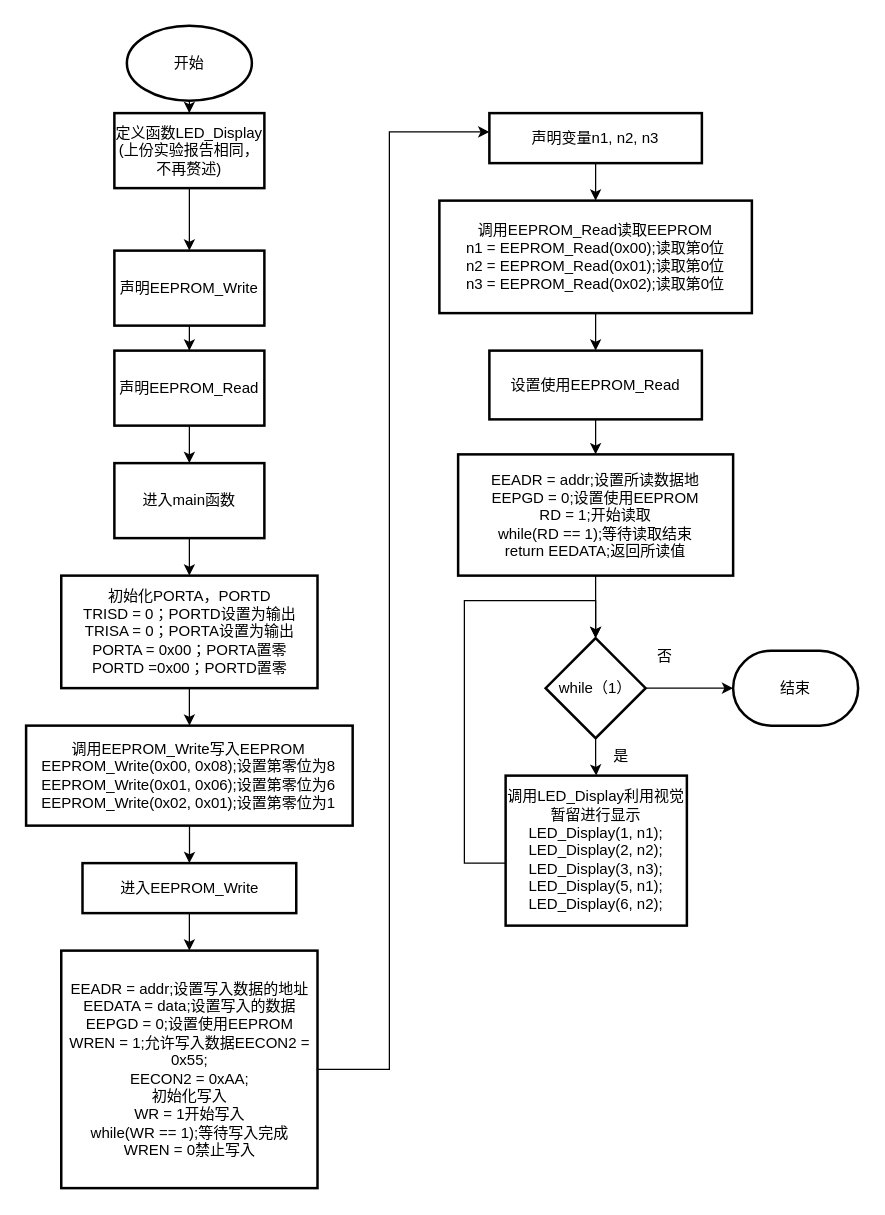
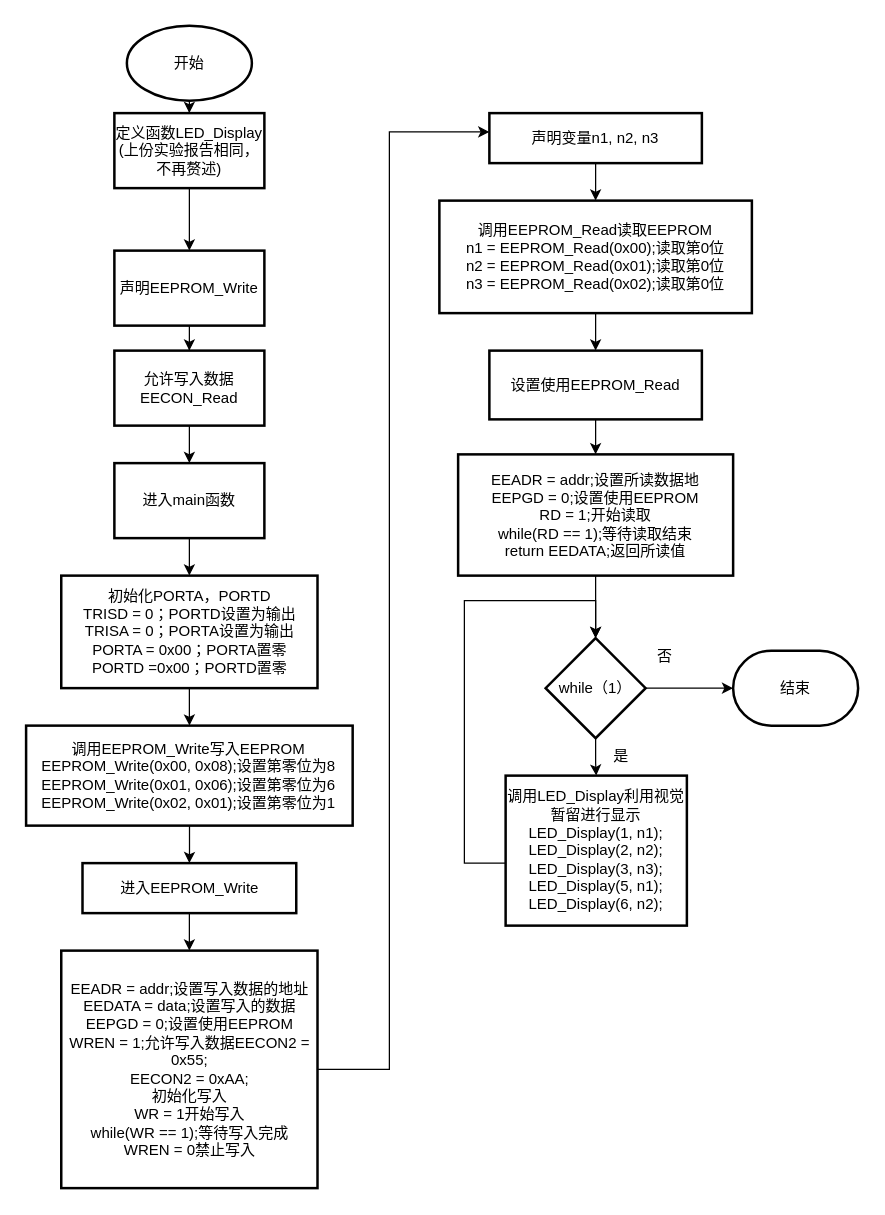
  <mxCell id="0" />
  <mxCell id="1" parent="0" />
  <mxCell id="2" value="" style="edgeStyle=orthogonalEdgeStyle;rounded=0;orthogonalLoop=1;jettySize=auto;html=1;" edge="1" parent="1" source="3" target="6"><mxGeometry relative="1" as="geometry" /></mxCell>
  <mxCell id="3" value="开始" style="strokeWidth=2;html=1;shape=mxgraph.flowchart.start_1;whiteSpace=wrap;" vertex="1" parent="1"><mxGeometry x="101" y="20" width="100" height="60" as="geometry" /></mxCell>
  <mxCell id="4" value="结束" style="strokeWidth=2;html=1;shape=mxgraph.flowchart.terminator;whiteSpace=wrap;" vertex="1" parent="1"><mxGeometry x="586" y="520" width="100" height="60" as="geometry" /></mxCell>
  <mxCell id="5" style="edgeStyle=orthogonalEdgeStyle;rounded=0;orthogonalLoop=1;jettySize=auto;html=1;" edge="1" parent="1" source="6" target="8"><mxGeometry relative="1" as="geometry" /></mxCell>
  <mxCell id="6" value="定义函数LED_Display&lt;br&gt;(上份实验报告相同，不再赘述)" style="whiteSpace=wrap;html=1;strokeWidth=2;" vertex="1" parent="1"><mxGeometry x="91" y="90" width="120" height="60" as="geometry" /></mxCell>
  <mxCell id="7" style="edgeStyle=orthogonalEdgeStyle;rounded=0;orthogonalLoop=1;jettySize=auto;html=1;" edge="1" parent="1" source="8" target="10"><mxGeometry relative="1" as="geometry" /></mxCell>
  <mxCell id="8" value="声明EEPROM_Write" style="whiteSpace=wrap;html=1;strokeWidth=2;" vertex="1" parent="1"><mxGeometry x="91" y="200" width="120" height="60" as="geometry" /></mxCell>
  <mxCell id="9" style="edgeStyle=orthogonalEdgeStyle;rounded=0;orthogonalLoop=1;jettySize=auto;html=1;" edge="1" parent="1" source="10" target="12"><mxGeometry relative="1" as="geometry" /></mxCell>
- <mxCell id="10" value="声明EEPROM_Read" style="whiteSpace=wrap;html=1;strokeWidth=2;" vertex="1" parent="1"><mxGeometry x="91" y="280" width="120" height="60" as="geometry" /></mxCell>
+ <mxCell id="10" value="允许写入数据EECON_Read" style="whiteSpace=wrap;html=1;strokeWidth=2;" vertex="1" parent="1"><mxGeometry x="91" y="280" width="120" height="60" as="geometry" /></mxCell>
  <mxCell id="11" style="edgeStyle=orthogonalEdgeStyle;rounded=0;orthogonalLoop=1;jettySize=auto;html=1;" edge="1" parent="1" source="12" target="14"><mxGeometry relative="1" as="geometry" /></mxCell>
  <mxCell id="12" value="进入main函数" style="whiteSpace=wrap;html=1;strokeWidth=2;" vertex="1" parent="1"><mxGeometry x="91" y="370" width="120" height="60" as="geometry" /></mxCell>
  <mxCell id="13" style="edgeStyle=orthogonalEdgeStyle;rounded=0;orthogonalLoop=1;jettySize=auto;html=1;" edge="1" parent="1" source="14" target="16"><mxGeometry relative="1" as="geometry" /></mxCell>
  <mxCell id="14" value="初始化PORTA，PORTD&lt;br&gt;TRISD = 0；PORTD设置为输出&lt;br&gt;TRISA = 0；PORTA设置为输出&lt;br&gt;PORTA = 0x00；PORTA置零&lt;br&gt;PORTD =0x00；PORTD置零" style="whiteSpace=wrap;html=1;strokeWidth=2;" vertex="1" parent="1"><mxGeometry x="48.5" y="460" width="205" height="90" as="geometry" /></mxCell>
  <mxCell id="15" style="edgeStyle=orthogonalEdgeStyle;rounded=0;orthogonalLoop=1;jettySize=auto;html=1;" edge="1" parent="1" source="16" target="18"><mxGeometry relative="1" as="geometry" /></mxCell>
  <mxCell id="16" value="调用EEPROM_Write写入EEPROM&lt;br&gt;&lt;span style=&quot;background-color: initial;&quot;&gt;EEPROM_Write(0x00, 0x08);设置第零位为8&lt;br&gt;&lt;/span&gt;&lt;span style=&quot;background-color: initial;&quot;&gt;EEPROM_Write(0x01, 0x06);&lt;/span&gt;设置第零位为6&lt;br&gt;&lt;span style=&quot;background-color: initial;&quot;&gt;EEPROM_Write(0x02, 0x01);&lt;/span&gt;设置第零位为1" style="whiteSpace=wrap;html=1;strokeWidth=2;" vertex="1" parent="1"><mxGeometry x="20.38" y="580" width="261.25" height="80" as="geometry" /></mxCell>
  <mxCell id="17" style="edgeStyle=orthogonalEdgeStyle;rounded=0;orthogonalLoop=1;jettySize=auto;html=1;" edge="1" parent="1" source="18" target="20"><mxGeometry relative="1" as="geometry" /></mxCell>
  <mxCell id="18" value="进入EEPROM_Write" style="whiteSpace=wrap;html=1;strokeWidth=2;" vertex="1" parent="1"><mxGeometry x="65.5" y="690" width="171" height="40" as="geometry" /></mxCell>
  <mxCell id="19" style="edgeStyle=orthogonalEdgeStyle;rounded=0;orthogonalLoop=1;jettySize=auto;html=1;" edge="1" parent="1" source="20" target="22"><mxGeometry relative="1" as="geometry"><Array as="points"><mxPoint x="311" y="855" /><mxPoint x="311" y="105" /></Array></mxGeometry></mxCell>
  <mxCell id="20" value="EEADR = addr;设置写入数据的地址&lt;br&gt;EEDATA = data;设置写入的数据&lt;br&gt;EEPGD = 0;设置使用EEPROM&lt;br&gt;WREN = 1;允许写入数据&lt;span style=&quot;background-color: initial;&quot;&gt;EECON2 = 0x55;&lt;/span&gt;&lt;br&gt;&lt;div&gt;&lt;span style=&quot;background-color: initial;&quot;&gt;EECON2 = 0xAA;&lt;/span&gt;&lt;/div&gt;&lt;div&gt;&lt;span style=&quot;background-color: initial;&quot;&gt;初始化写入&lt;/span&gt;&lt;/div&gt;&lt;div&gt;&lt;span style=&quot;background-color: initial;&quot;&gt;WR = 1开始写入&lt;br&gt;&lt;/span&gt;&lt;/div&gt;&lt;div&gt;&lt;span style=&quot;background-color: initial;&quot;&gt;while(WR == 1);等待写入完成&lt;/span&gt;&lt;/div&gt;&lt;div&gt;&lt;span style=&quot;background-color: initial;&quot;&gt;WREN = 0禁止写入&lt;br&gt;&lt;/span&gt;&lt;/div&gt;" style="whiteSpace=wrap;html=1;strokeWidth=2;" vertex="1" parent="1"><mxGeometry x="48.5" y="760" width="205" height="190" as="geometry" /></mxCell>
  <mxCell id="21" style="edgeStyle=orthogonalEdgeStyle;rounded=0;orthogonalLoop=1;jettySize=auto;html=1;" edge="1" parent="1" source="22" target="24"><mxGeometry relative="1" as="geometry" /></mxCell>
  <mxCell id="22" value="声明变量n1, n2, n3" style="whiteSpace=wrap;html=1;strokeWidth=2;" vertex="1" parent="1"><mxGeometry x="391" y="90" width="170" height="40" as="geometry" /></mxCell>
  <mxCell id="23" style="edgeStyle=orthogonalEdgeStyle;rounded=0;orthogonalLoop=1;jettySize=auto;html=1;" edge="1" parent="1" source="24" target="26"><mxGeometry relative="1" as="geometry" /></mxCell>
  <mxCell id="24" value="调用EEPROM_Read读取EEPROM&lt;br&gt;&lt;span style=&quot;background-color: initial;&quot;&gt;n1 = EEPROM_Read(0x00);读取第0位&lt;br&gt;&lt;/span&gt;&lt;span style=&quot;background-color: initial;&quot;&gt;n2 = EEPROM_Read(0x01);&lt;/span&gt;读取第0位&lt;span style=&quot;background-color: initial;&quot;&gt;&lt;br&gt;&lt;/span&gt;&lt;span style=&quot;background-color: initial;&quot;&gt;n3 = EEPROM_Read(0x02);&lt;/span&gt;读取第0位&lt;span style=&quot;background-color: initial;&quot;&gt;&lt;br&gt;&lt;/span&gt;" style="whiteSpace=wrap;html=1;strokeWidth=2;" vertex="1" parent="1"><mxGeometry x="351" y="160" width="250" height="90" as="geometry" /></mxCell>
  <mxCell id="25" style="edgeStyle=orthogonalEdgeStyle;rounded=0;orthogonalLoop=1;jettySize=auto;html=1;" edge="1" parent="1" source="26" target="28"><mxGeometry relative="1" as="geometry" /></mxCell>
  <mxCell id="26" value="&lt;span style=&quot;background-color: initial;&quot;&gt;设置使用EEPROM_Read&lt;br&gt;&lt;/span&gt;" style="whiteSpace=wrap;html=1;strokeWidth=2;" vertex="1" parent="1"><mxGeometry x="391" y="280" width="170" height="55" as="geometry" /></mxCell>
  <mxCell id="27" value="" style="edgeStyle=orthogonalEdgeStyle;rounded=0;orthogonalLoop=1;jettySize=auto;html=1;" edge="1" parent="1" source="28" target="31"><mxGeometry relative="1" as="geometry" /></mxCell>
  <mxCell id="28" value="&lt;span style=&quot;background-color: initial;&quot;&gt;&lt;div&gt;EEADR = addr;设置所读数据地&lt;/div&gt;&lt;div&gt;&lt;span style=&quot;background-color: initial;&quot;&gt;EEPGD = 0;设置使用EEPROM&lt;/span&gt;&lt;/div&gt;&lt;div&gt;&lt;span style=&quot;background-color: initial;&quot;&gt;RD = 1;开始读取&lt;/span&gt;&lt;/div&gt;&lt;div&gt;&lt;span style=&quot;background-color: initial;&quot;&gt;while(RD == 1);等待读取结束&lt;/span&gt;&lt;/div&gt;&lt;div&gt;&lt;span style=&quot;background-color: initial;&quot;&gt;return EEDATA;返回所读值&lt;/span&gt;&lt;/div&gt;&lt;/span&gt;" style="whiteSpace=wrap;html=1;strokeWidth=2;" vertex="1" parent="1"><mxGeometry x="366" y="363" width="220" height="97" as="geometry" /></mxCell>
  <mxCell id="29" value="" style="edgeStyle=orthogonalEdgeStyle;rounded=0;orthogonalLoop=1;jettySize=auto;html=1;" edge="1" parent="1" source="31" target="33"><mxGeometry relative="1" as="geometry" /></mxCell>
  <mxCell id="30" style="edgeStyle=orthogonalEdgeStyle;rounded=0;orthogonalLoop=1;jettySize=auto;html=1;entryX=0;entryY=0.5;entryDx=0;entryDy=0;entryPerimeter=0;" edge="1" parent="1" source="31" target="4"><mxGeometry relative="1" as="geometry" /></mxCell>
  <mxCell id="31" value="while（1）" style="rhombus;whiteSpace=wrap;html=1;strokeWidth=2;" vertex="1" parent="1"><mxGeometry x="436" y="510" width="80" height="80" as="geometry" /></mxCell>
  <mxCell id="32" style="edgeStyle=orthogonalEdgeStyle;rounded=0;orthogonalLoop=1;jettySize=auto;html=1;entryX=0.5;entryY=0;entryDx=0;entryDy=0;" edge="1" parent="1" source="33" target="31"><mxGeometry relative="1" as="geometry"><Array as="points"><mxPoint x="371" y="690" /><mxPoint x="371" y="480" /><mxPoint x="476" y="480" /></Array></mxGeometry></mxCell>
  <mxCell id="33" value="&lt;div&gt;调用LED_Display利用视觉暂留进行显示&lt;/div&gt;&lt;div&gt;LED_Display(1, n1);&lt;/div&gt;&lt;div&gt;LED_Display(2, n2);&lt;/div&gt;&lt;div&gt;LED_Display(3, n3);&lt;/div&gt;&lt;div&gt;LED_Display(5, n1);&lt;/div&gt;&lt;div&gt;LED_Display(6, n2);&lt;/div&gt;" style="whiteSpace=wrap;html=1;strokeWidth=2;" vertex="1" parent="1"><mxGeometry x="404" y="620" width="145" height="120" as="geometry" /></mxCell>
  <mxCell id="34" value="是" style="text;html=1;align=center;verticalAlign=middle;resizable=0;points=[];autosize=1;strokeColor=none;fillColor=none;" vertex="1" parent="1"><mxGeometry x="476" y="590" width="40" height="30" as="geometry" /></mxCell>
  <mxCell id="35" value="否" style="text;html=1;align=center;verticalAlign=middle;resizable=0;points=[];autosize=1;strokeColor=none;fillColor=none;" vertex="1" parent="1"><mxGeometry x="511" y="510" width="40" height="30" as="geometry" /></mxCell>
